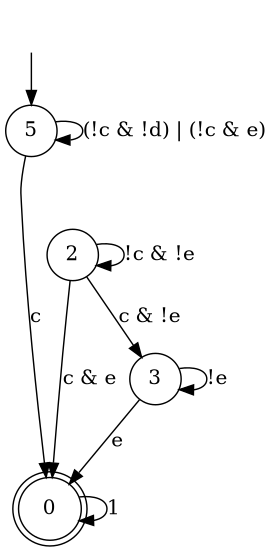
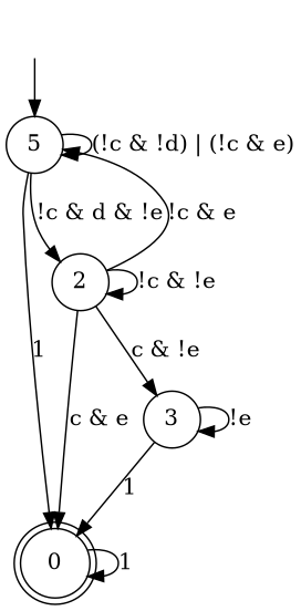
  digraph {
    rankdir=TB
    node [shape=circle]
    I [style=invis width=0]
    n2 [label=5]
    n3 [label=0 peripheries=2]
    n4 [label=2]
    n5 [label=3]
    I -> n2
    n2 -> n2 [label="(!c & !d) | (!c & e)"]
-   n2 -> n3 [label=c]
+   n2 -> n3 [label=1]
+   n2 -> n4 [label="!c & d & !e"]
    n3 -> n3 [label=1]
+   n4 -> n2 [label="!c & e"]
    n4 -> n3 [label="c & e"]
    n4 -> n4 [label="!c & !e"]
    n4 -> n5 [label="c & !e"]
-   n5 -> n3 [label=e]
+   n5 -> n3 [label=1]
    n5 -> n5 [label="!e"]
  }
